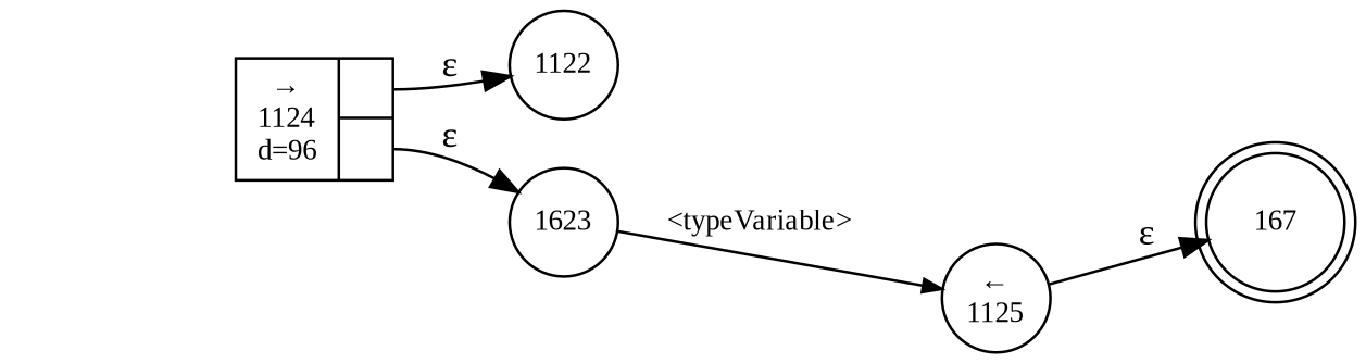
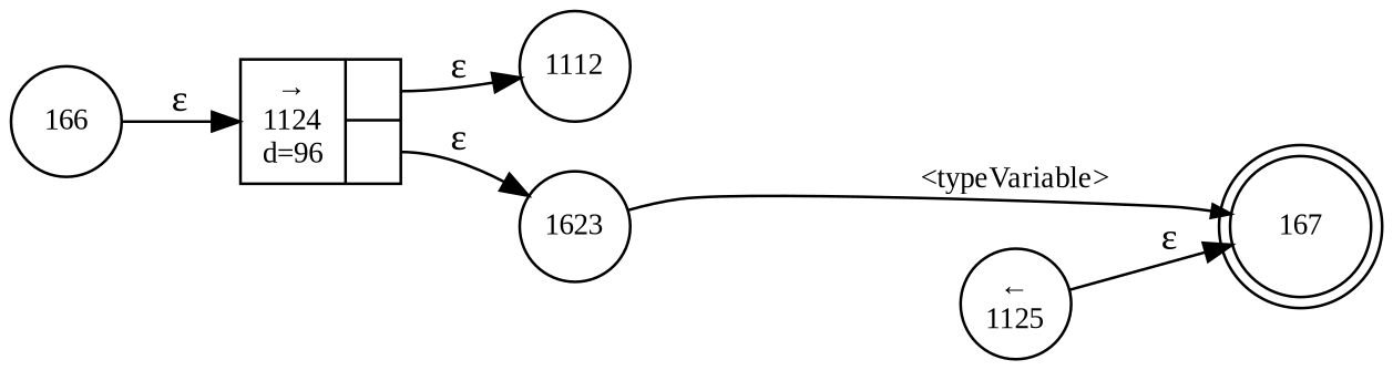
  digraph {
    fontname="Liberation Serif"
    rankdir=LR
    node [fixedsize=true fontname="Liberation Serif" fontsize=11 shape=circle peripheries=1]
    edge [fontname="Liberation Serif"]
    n1 [label=167 shape=doublecircle width=.6 peripheries=""]
-   n2 [label=1122 width=.55]
+   n2 [label=1112 width=.55]
    n3 [label="&larr;\n1125" width=.55]
    n4 [label=1623 width=.55]
    n5 [fixedsize=false label="{&rarr;\n1124\nd=96|{<p0>|<p1>}}" shape=record]
+   n6 [label=166 width=.55]
    n3 -> n1 [label="&epsilon;"]
-   n4 -> n3 [arrowhead=normal arrowsize=.7 fontsize=11 label="<typeVariable>"]
+   n4 -> n1 [arrowhead=normal arrowsize=.7 fontsize=11 label="<typeVariable>"]
    n5 -> n2 [label="&epsilon;" tailport=p0]
    n5 -> n4 [label="&epsilon;" tailport=p1]
+   n6 -> n5 [label="&epsilon;"]
  }
